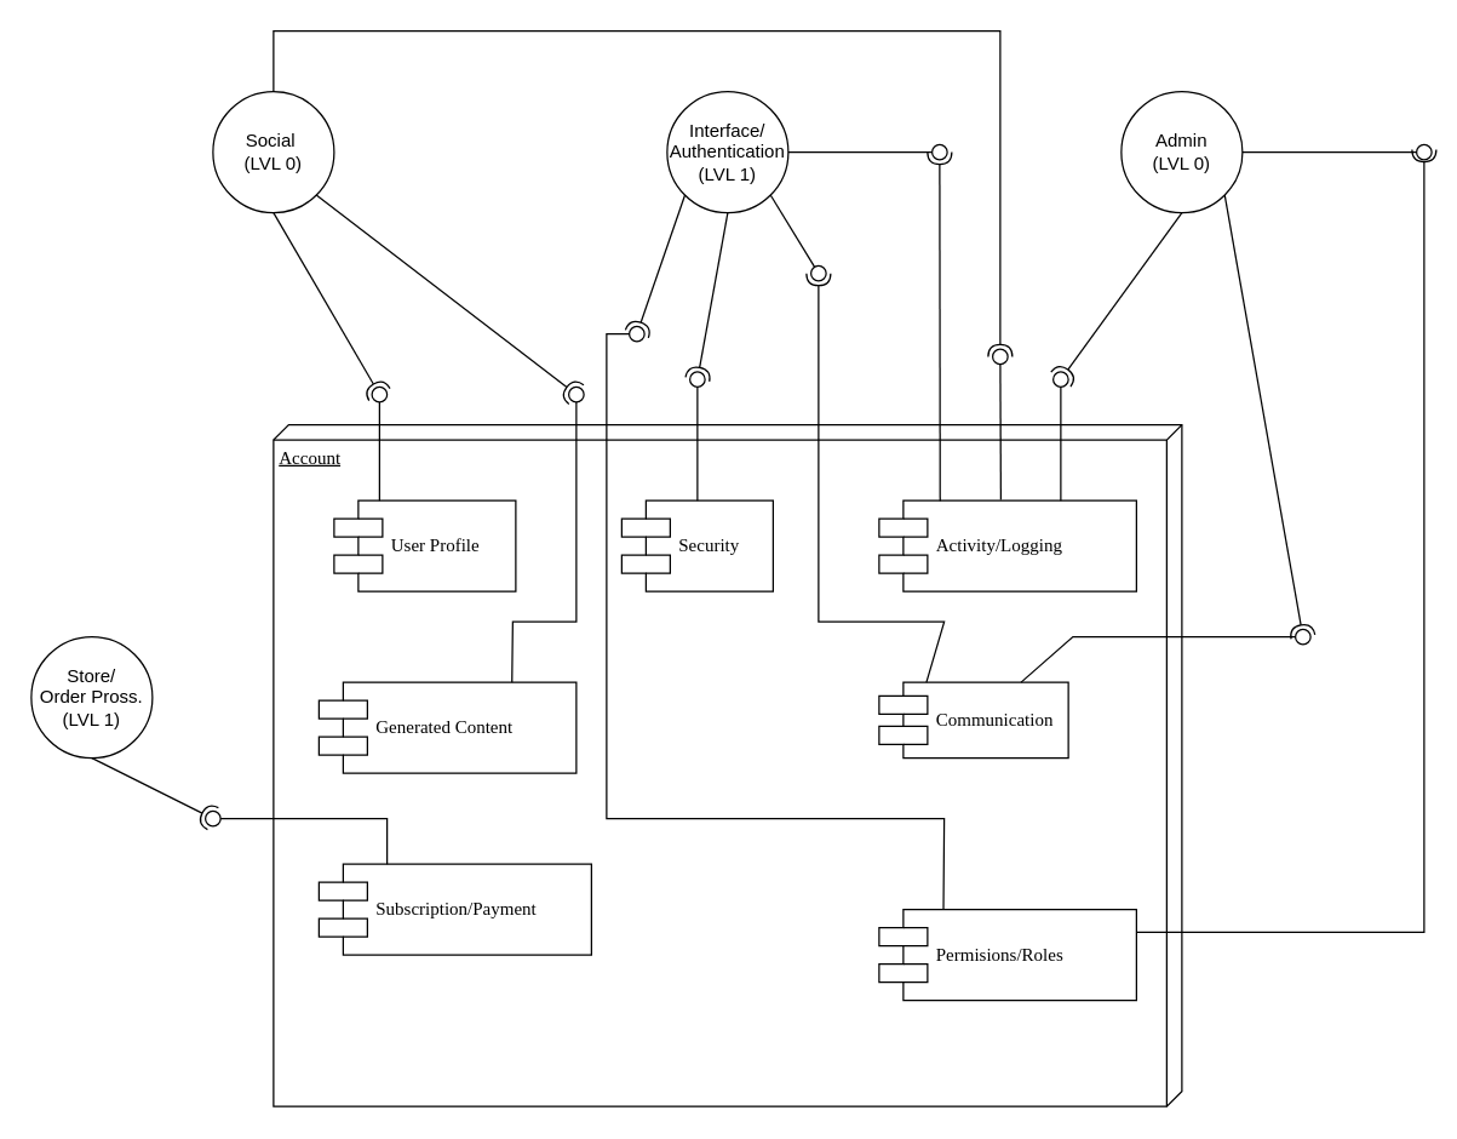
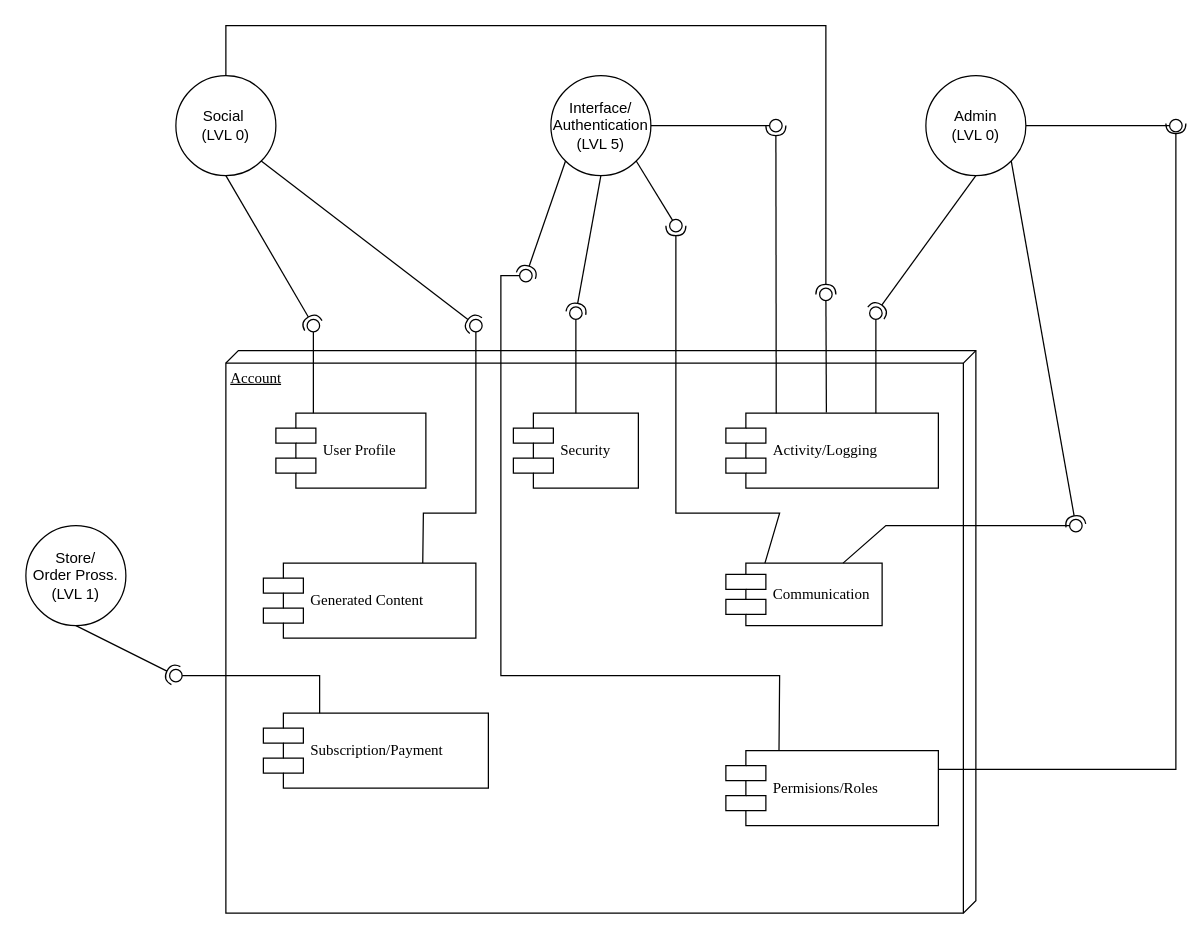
  <mxCell id="0" />
  <mxCell id="1" parent="0" />
  <mxCell id="2" value="Account" style="verticalAlign=top;align=left;spacingTop=8;spacingLeft=2;spacingRight=12;shape=cube;size=10;direction=south;fontStyle=4;html=1;rounded=0;shadow=0;comic=0;labelBackgroundColor=none;strokeWidth=1;fontFamily=Verdana;fontSize=12" parent="1" vertex="1"><mxGeometry x="180" y="280" width="600" height="450" as="geometry" /></mxCell>
  <mxCell id="3" value="User Profile" style="shape=component;align=left;spacingLeft=36;rounded=0;shadow=0;comic=0;labelBackgroundColor=none;strokeWidth=1;fontFamily=Verdana;fontSize=12;html=1;" parent="1" vertex="1"><mxGeometry x="220" y="330" width="120" height="60" as="geometry" /></mxCell>
  <mxCell id="4" value="Security" style="shape=component;align=left;spacingLeft=36;rounded=0;shadow=0;comic=0;labelBackgroundColor=none;strokeWidth=1;fontFamily=Verdana;fontSize=12;html=1;" parent="1" vertex="1"><mxGeometry x="410" y="330" width="100" height="60" as="geometry" /></mxCell>
  <mxCell id="5" value="Permisions/Roles" style="shape=component;align=left;spacingLeft=36;rounded=0;shadow=0;comic=0;labelBackgroundColor=none;strokeWidth=1;fontFamily=Verdana;fontSize=12;html=1;" parent="1" vertex="1"><mxGeometry x="580" y="600" width="170" height="60" as="geometry" /></mxCell>
  <mxCell id="6" value="Activity/Logging" style="shape=component;align=left;spacingLeft=36;rounded=0;shadow=0;comic=0;labelBackgroundColor=none;strokeWidth=1;fontFamily=Verdana;fontSize=12;html=1;" parent="1" vertex="1"><mxGeometry x="580" y="330" width="170" height="60" as="geometry" /></mxCell>
  <mxCell id="7" value="Communication" style="shape=component;align=left;spacingLeft=36;rounded=0;shadow=0;comic=0;labelBackgroundColor=none;strokeWidth=1;fontFamily=Verdana;fontSize=12;html=1;" parent="1" vertex="1"><mxGeometry x="580" y="450" width="125" height="50" as="geometry" /></mxCell>
  <mxCell id="8" value="Generated Content" style="shape=component;align=left;spacingLeft=36;rounded=0;shadow=0;comic=0;labelBackgroundColor=none;strokeWidth=1;fontFamily=Verdana;fontSize=12;html=1;" parent="1" vertex="1"><mxGeometry x="210" y="450" width="170" height="60" as="geometry" /></mxCell>
  <mxCell id="9" value="Subscription/Payment" style="shape=component;align=left;spacingLeft=36;rounded=0;shadow=0;comic=0;labelBackgroundColor=none;strokeWidth=1;fontFamily=Verdana;fontSize=12;html=1;" parent="1" vertex="1"><mxGeometry x="210" y="570" width="180" height="60" as="geometry" /></mxCell>
  <mxCell id="10" value="" style="rounded=0;orthogonalLoop=1;jettySize=auto;html=1;endArrow=halfCircle;endFill=0;endSize=6;strokeWidth=1;sketch=0;exitX=0.5;exitY=1;exitDx=0;exitDy=0;" parent="1" source="14" edge="1"><mxGeometry relative="1" as="geometry"><mxPoint x="560" y="455" as="sourcePoint" /><mxPoint x="250" y="260" as="targetPoint" /></mxGeometry></mxCell>
  <mxCell id="11" value="" style="rounded=0;orthogonalLoop=1;jettySize=auto;html=1;endArrow=oval;endFill=0;sketch=0;sourcePerimeterSpacing=0;targetPerimeterSpacing=0;endSize=10;exitX=0.25;exitY=0;exitDx=0;exitDy=0;" parent="1" source="3" edge="1"><mxGeometry relative="1" as="geometry"><mxPoint x="520" y="455" as="sourcePoint" /><mxPoint x="250" y="260" as="targetPoint" /></mxGeometry></mxCell>
  <mxCell id="12" value="" style="ellipse;whiteSpace=wrap;html=1;align=center;aspect=fixed;fillColor=none;strokeColor=none;resizable=0;perimeter=centerPerimeter;rotatable=0;allowArrows=0;points=[];outlineConnect=1;" parent="1" vertex="1"><mxGeometry x="535" y="450" width="10" height="10" as="geometry" /></mxCell>
- <mxCell id="13" value="Interface/&lt;div&gt;Authentication&lt;div&gt;(LVL 1)&lt;/div&gt;&lt;/div&gt;" style="ellipse;whiteSpace=wrap;html=1;aspect=fixed;" parent="1" vertex="1"><mxGeometry x="440" y="60" width="80" height="80" as="geometry" /></mxCell>
+ <mxCell id="13" value="Interface/&lt;div&gt;Authentication&lt;div&gt;(LVL 5)&lt;/div&gt;&lt;/div&gt;" style="ellipse;whiteSpace=wrap;html=1;aspect=fixed;" parent="1" vertex="1"><mxGeometry x="440" y="60" width="80" height="80" as="geometry" /></mxCell>
  <mxCell id="14" value="Social&amp;nbsp;&lt;div&gt;(LVL 0)&lt;/div&gt;" style="ellipse;whiteSpace=wrap;html=1;aspect=fixed;" parent="1" vertex="1"><mxGeometry x="140" y="60" width="80" height="80" as="geometry" /></mxCell>
  <mxCell id="15" value="Admin&lt;div&gt;(LVL 0)&lt;/div&gt;" style="ellipse;whiteSpace=wrap;html=1;aspect=fixed;" parent="1" vertex="1"><mxGeometry x="740" y="60" width="80" height="80" as="geometry" /></mxCell>
  <mxCell id="16" value="" style="rounded=0;orthogonalLoop=1;jettySize=auto;html=1;endArrow=halfCircle;endFill=0;endSize=6;strokeWidth=1;sketch=0;exitX=0.5;exitY=1;exitDx=0;exitDy=0;" parent="1" source="13" edge="1"><mxGeometry relative="1" as="geometry"><mxPoint x="560" y="385" as="sourcePoint" /><mxPoint x="460" y="250" as="targetPoint" /></mxGeometry></mxCell>
  <mxCell id="17" value="" style="rounded=0;orthogonalLoop=1;jettySize=auto;html=1;endArrow=oval;endFill=0;sketch=0;sourcePerimeterSpacing=0;targetPerimeterSpacing=0;endSize=10;exitX=0.5;exitY=0;exitDx=0;exitDy=0;" parent="1" source="4" edge="1"><mxGeometry relative="1" as="geometry"><mxPoint x="520" y="385" as="sourcePoint" /><mxPoint x="460" y="250" as="targetPoint" /></mxGeometry></mxCell>
  <mxCell id="18" value="" style="ellipse;whiteSpace=wrap;html=1;align=center;aspect=fixed;fillColor=none;strokeColor=none;resizable=0;perimeter=centerPerimeter;rotatable=0;allowArrows=0;points=[];outlineConnect=1;" parent="1" vertex="1"><mxGeometry x="535" y="380" width="10" height="10" as="geometry" /></mxCell>
  <mxCell id="19" value="" style="rounded=0;orthogonalLoop=1;jettySize=auto;html=1;endArrow=halfCircle;endFill=0;endSize=6;strokeWidth=1;sketch=0;exitX=1;exitY=1;exitDx=0;exitDy=0;" parent="1" source="14" edge="1"><mxGeometry relative="1" as="geometry"><mxPoint x="560" y="385" as="sourcePoint" /><mxPoint x="380" y="260" as="targetPoint" /></mxGeometry></mxCell>
  <mxCell id="20" value="" style="rounded=0;orthogonalLoop=1;jettySize=auto;html=1;endArrow=oval;endFill=0;sketch=0;sourcePerimeterSpacing=0;targetPerimeterSpacing=0;endSize=10;exitX=0.75;exitY=0;exitDx=0;exitDy=0;" parent="1" source="8" edge="1"><mxGeometry relative="1" as="geometry"><mxPoint x="520" y="385" as="sourcePoint" /><mxPoint x="380" y="260" as="targetPoint" /><Array as="points"><mxPoint x="338" y="410" /><mxPoint x="380" y="410" /><mxPoint x="380" y="370" /></Array></mxGeometry></mxCell>
  <mxCell id="21" value="" style="ellipse;whiteSpace=wrap;html=1;align=center;aspect=fixed;fillColor=none;strokeColor=none;resizable=0;perimeter=centerPerimeter;rotatable=0;allowArrows=0;points=[];outlineConnect=1;" parent="1" vertex="1"><mxGeometry x="535" y="380" width="10" height="10" as="geometry" /></mxCell>
  <mxCell id="22" value="Store/&lt;div&gt;Order Pross.&lt;br&gt;&lt;div&gt;(LVL 1)&lt;/div&gt;&lt;/div&gt;" style="ellipse;whiteSpace=wrap;html=1;aspect=fixed;" parent="1" vertex="1"><mxGeometry x="20" y="420" width="80" height="80" as="geometry" /></mxCell>
  <mxCell id="23" value="" style="rounded=0;orthogonalLoop=1;jettySize=auto;html=1;endArrow=halfCircle;endFill=0;endSize=6;strokeWidth=1;sketch=0;exitX=0.5;exitY=1;exitDx=0;exitDy=0;" parent="1" source="22" edge="1"><mxGeometry relative="1" as="geometry"><mxPoint x="560" y="485" as="sourcePoint" /><mxPoint x="140" y="540" as="targetPoint" /></mxGeometry></mxCell>
  <mxCell id="24" value="" style="rounded=0;orthogonalLoop=1;jettySize=auto;html=1;endArrow=oval;endFill=0;sketch=0;sourcePerimeterSpacing=0;targetPerimeterSpacing=0;endSize=10;exitX=0.25;exitY=0;exitDx=0;exitDy=0;" parent="1" source="9" edge="1"><mxGeometry relative="1" as="geometry"><mxPoint x="520" y="485" as="sourcePoint" /><mxPoint x="140" y="540" as="targetPoint" /><Array as="points"><mxPoint x="255" y="540" /></Array></mxGeometry></mxCell>
  <mxCell id="25" value="" style="ellipse;whiteSpace=wrap;html=1;align=center;aspect=fixed;fillColor=none;strokeColor=none;resizable=0;perimeter=centerPerimeter;rotatable=0;allowArrows=0;points=[];outlineConnect=1;" parent="1" vertex="1"><mxGeometry x="535" y="480" width="10" height="10" as="geometry" /></mxCell>
  <mxCell id="26" value="" style="rounded=0;orthogonalLoop=1;jettySize=auto;html=1;endArrow=halfCircle;endFill=0;endSize=6;strokeWidth=1;sketch=0;exitX=0.5;exitY=1;exitDx=0;exitDy=0;" parent="1" source="15" edge="1"><mxGeometry relative="1" as="geometry"><mxPoint x="560" y="385" as="sourcePoint" /><mxPoint x="700" y="250" as="targetPoint" /></mxGeometry></mxCell>
  <mxCell id="27" value="" style="rounded=0;orthogonalLoop=1;jettySize=auto;html=1;endArrow=oval;endFill=0;sketch=0;sourcePerimeterSpacing=0;targetPerimeterSpacing=0;endSize=10;" parent="1" edge="1"><mxGeometry relative="1" as="geometry"><mxPoint x="700" y="330" as="sourcePoint" /><mxPoint x="700" y="250" as="targetPoint" /></mxGeometry></mxCell>
  <mxCell id="28" value="" style="ellipse;whiteSpace=wrap;html=1;align=center;aspect=fixed;fillColor=none;strokeColor=none;resizable=0;perimeter=centerPerimeter;rotatable=0;allowArrows=0;points=[];outlineConnect=1;" parent="1" vertex="1"><mxGeometry x="535" y="380" width="10" height="10" as="geometry" /></mxCell>
  <mxCell id="29" value="" style="rounded=0;orthogonalLoop=1;jettySize=auto;html=1;endArrow=halfCircle;endFill=0;endSize=6;strokeWidth=1;sketch=0;exitX=1;exitY=1;exitDx=0;exitDy=0;" parent="1" source="15" edge="1"><mxGeometry relative="1" as="geometry"><mxPoint x="560" y="325" as="sourcePoint" /><mxPoint x="860" y="420" as="targetPoint" /></mxGeometry></mxCell>
  <mxCell id="30" value="" style="rounded=0;orthogonalLoop=1;jettySize=auto;html=1;endArrow=oval;endFill=0;sketch=0;sourcePerimeterSpacing=0;targetPerimeterSpacing=0;endSize=10;exitX=0.75;exitY=0;exitDx=0;exitDy=0;" parent="1" source="7" edge="1"><mxGeometry relative="1" as="geometry"><mxPoint x="520" y="325" as="sourcePoint" /><mxPoint x="860" y="420" as="targetPoint" /><Array as="points"><mxPoint x="708" y="420" /></Array></mxGeometry></mxCell>
  <mxCell id="31" value="" style="ellipse;whiteSpace=wrap;html=1;align=center;aspect=fixed;fillColor=none;strokeColor=none;resizable=0;perimeter=centerPerimeter;rotatable=0;allowArrows=0;points=[];outlineConnect=1;" parent="1" vertex="1"><mxGeometry x="535" y="320" width="10" height="10" as="geometry" /></mxCell>
  <mxCell id="32" value="" style="rounded=0;orthogonalLoop=1;jettySize=auto;html=1;endArrow=halfCircle;endFill=0;endSize=6;strokeWidth=1;sketch=0;exitX=0.25;exitY=0;exitDx=0;exitDy=0;" parent="1" source="7" edge="1"><mxGeometry relative="1" as="geometry"><mxPoint x="560" y="325" as="sourcePoint" /><mxPoint x="540" y="180" as="targetPoint" /><Array as="points"><mxPoint x="623" y="410" /><mxPoint x="540" y="410" /></Array></mxGeometry></mxCell>
  <mxCell id="33" value="" style="rounded=0;orthogonalLoop=1;jettySize=auto;html=1;endArrow=oval;endFill=0;sketch=0;sourcePerimeterSpacing=0;targetPerimeterSpacing=0;endSize=10;exitX=1;exitY=1;exitDx=0;exitDy=0;" parent="1" source="13" edge="1"><mxGeometry relative="1" as="geometry"><mxPoint x="520" y="325" as="sourcePoint" /><mxPoint x="540" y="180" as="targetPoint" /></mxGeometry></mxCell>
  <mxCell id="34" value="" style="ellipse;whiteSpace=wrap;html=1;align=center;aspect=fixed;fillColor=none;strokeColor=none;resizable=0;perimeter=centerPerimeter;rotatable=0;allowArrows=0;points=[];outlineConnect=1;" parent="1" vertex="1"><mxGeometry x="535" y="320" width="10" height="10" as="geometry" /></mxCell>
  <mxCell id="35" value="" style="rounded=0;orthogonalLoop=1;jettySize=auto;html=1;endArrow=halfCircle;endFill=0;endSize=6;strokeWidth=1;sketch=0;exitX=0;exitY=1;exitDx=0;exitDy=0;" parent="1" source="13" edge="1"><mxGeometry relative="1" as="geometry"><mxPoint x="560" y="405" as="sourcePoint" /><mxPoint x="420" y="220" as="targetPoint" /></mxGeometry></mxCell>
  <mxCell id="36" value="" style="rounded=0;orthogonalLoop=1;jettySize=auto;html=1;endArrow=oval;endFill=0;sketch=0;sourcePerimeterSpacing=0;targetPerimeterSpacing=0;endSize=10;exitX=0.25;exitY=0;exitDx=0;exitDy=0;" parent="1" source="5" edge="1"><mxGeometry relative="1" as="geometry"><mxPoint x="520" y="405" as="sourcePoint" /><mxPoint x="420" y="220" as="targetPoint" /><Array as="points"><mxPoint x="623" y="540" /><mxPoint x="400" y="540" /><mxPoint x="400" y="410" /><mxPoint x="400" y="220" /></Array></mxGeometry></mxCell>
  <mxCell id="37" value="" style="ellipse;whiteSpace=wrap;html=1;align=center;aspect=fixed;fillColor=none;strokeColor=none;resizable=0;perimeter=centerPerimeter;rotatable=0;allowArrows=0;points=[];outlineConnect=1;" parent="1" vertex="1"><mxGeometry x="535" y="400" width="10" height="10" as="geometry" /></mxCell>
  <mxCell id="38" value="" style="ellipse;whiteSpace=wrap;html=1;align=center;aspect=fixed;fillColor=none;strokeColor=none;resizable=0;perimeter=centerPerimeter;rotatable=0;allowArrows=0;points=[];outlineConnect=1;" parent="1" vertex="1"><mxGeometry x="535" y="400" width="10" height="10" as="geometry" /></mxCell>
  <mxCell id="39" value="" style="rounded=0;orthogonalLoop=1;jettySize=auto;html=1;endArrow=halfCircle;endFill=0;endSize=6;strokeWidth=1;sketch=0;exitX=1;exitY=0.25;exitDx=0;exitDy=0;" parent="1" source="5" edge="1"><mxGeometry relative="1" as="geometry"><mxPoint x="560" y="345" as="sourcePoint" /><mxPoint x="940" y="98.333" as="targetPoint" /><Array as="points"><mxPoint x="940" y="615" /></Array></mxGeometry></mxCell>
  <mxCell id="40" value="" style="rounded=0;orthogonalLoop=1;jettySize=auto;html=1;endArrow=oval;endFill=0;sketch=0;sourcePerimeterSpacing=0;targetPerimeterSpacing=0;endSize=10;exitX=1;exitY=0.5;exitDx=0;exitDy=0;" parent="1" source="15" edge="1"><mxGeometry relative="1" as="geometry"><mxPoint x="520" y="345" as="sourcePoint" /><mxPoint x="940" y="100" as="targetPoint" /></mxGeometry></mxCell>
  <mxCell id="41" value="" style="ellipse;whiteSpace=wrap;html=1;align=center;aspect=fixed;fillColor=none;strokeColor=none;resizable=0;perimeter=centerPerimeter;rotatable=0;allowArrows=0;points=[];outlineConnect=1;" parent="1" vertex="1"><mxGeometry x="535" y="340" width="10" height="10" as="geometry" /></mxCell>
  <mxCell id="42" value="" style="rounded=0;orthogonalLoop=1;jettySize=auto;html=1;endArrow=halfCircle;endFill=0;endSize=6;strokeWidth=1;sketch=0;exitX=0.237;exitY=0.006;exitDx=0;exitDy=0;exitPerimeter=0;" parent="1" source="6" edge="1"><mxGeometry relative="1" as="geometry"><mxPoint x="560" y="305" as="sourcePoint" /><mxPoint x="620" y="100" as="targetPoint" /></mxGeometry></mxCell>
  <mxCell id="43" value="" style="rounded=0;orthogonalLoop=1;jettySize=auto;html=1;endArrow=oval;endFill=0;sketch=0;sourcePerimeterSpacing=0;targetPerimeterSpacing=0;endSize=10;exitX=1;exitY=0.5;exitDx=0;exitDy=0;" parent="1" source="13" edge="1"><mxGeometry relative="1" as="geometry"><mxPoint x="520" y="305" as="sourcePoint" /><mxPoint x="620" y="100" as="targetPoint" /></mxGeometry></mxCell>
  <mxCell id="44" value="" style="ellipse;whiteSpace=wrap;html=1;align=center;aspect=fixed;fillColor=none;strokeColor=none;resizable=0;perimeter=centerPerimeter;rotatable=0;allowArrows=0;points=[];outlineConnect=1;" parent="1" vertex="1"><mxGeometry x="535" y="300" width="10" height="10" as="geometry" /></mxCell>
  <mxCell id="45" value="" style="rounded=0;orthogonalLoop=1;jettySize=auto;html=1;endArrow=halfCircle;endFill=0;endSize=6;strokeWidth=1;sketch=0;exitX=0.5;exitY=0;exitDx=0;exitDy=0;" parent="1" source="14" edge="1"><mxGeometry relative="1" as="geometry"><mxPoint x="560" y="235" as="sourcePoint" /><mxPoint x="660" y="235" as="targetPoint" /><Array as="points"><mxPoint x="180" y="20" /><mxPoint x="660" y="20" /></Array></mxGeometry></mxCell>
  <mxCell id="46" value="" style="rounded=0;orthogonalLoop=1;jettySize=auto;html=1;endArrow=oval;endFill=0;sketch=0;sourcePerimeterSpacing=0;targetPerimeterSpacing=0;endSize=10;exitX=0.473;exitY=-0.008;exitDx=0;exitDy=0;exitPerimeter=0;" parent="1" source="6" edge="1"><mxGeometry relative="1" as="geometry"><mxPoint x="520" y="235" as="sourcePoint" /><mxPoint x="660" y="235" as="targetPoint" /></mxGeometry></mxCell>
  <mxCell id="47" value="" style="ellipse;whiteSpace=wrap;html=1;align=center;aspect=fixed;fillColor=none;strokeColor=none;resizable=0;perimeter=centerPerimeter;rotatable=0;allowArrows=0;points=[];outlineConnect=1;" parent="1" vertex="1"><mxGeometry x="535" y="230" width="10" height="10" as="geometry" /></mxCell>
